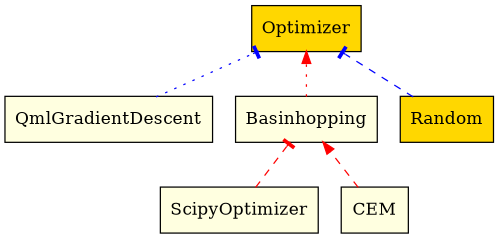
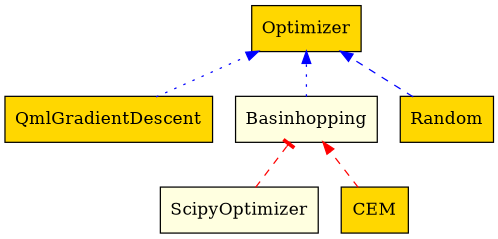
  digraph {
    rankdir=BT
    node [color=black fillcolor=gold fontcolor=black shape=record style="solid,filled"]
    edge [arrowhead=tee arrowtail=none color=red style=dashed]
    n1 [label=Optimizer]
-   n2 [fillcolor=lightyellow label=QmlGradientDescent]
+   n2 [label=QmlGradientDescent]
    n3 [fillcolor=lightyellow label=ScipyOptimizer]
    n4 [fillcolor=lightyellow label=Basinhopping]
-   n5 [fillcolor=lightyellow label=CEM]
+   n5 [label=CEM]
    n6 [label=Random]
-   n2 -> n1 [color=blue style=dotted]
+   n2 -> n1 [arrowhead=normal color=blue style=dotted]
    n3 -> n4
-   n4 -> n1 [arrowhead=normal style=dotted]
+   n4 -> n1 [arrowhead=normal color=blue style=dotted]
    n5 -> n4 [arrowhead=normal]
-   n6 -> n1 [color=blue]
+   n6 -> n1 [arrowhead=normal color=blue]
  }
